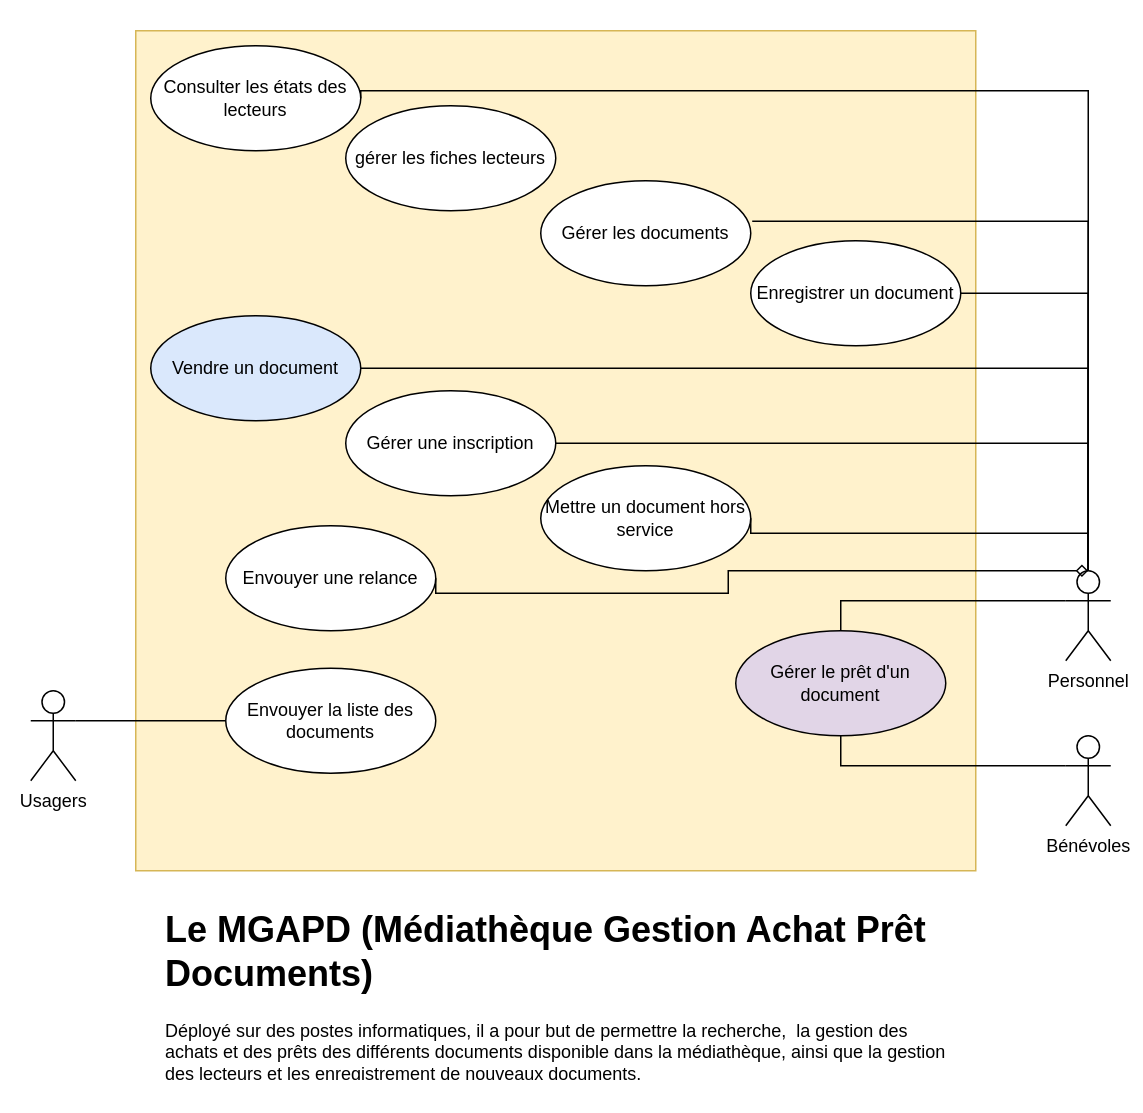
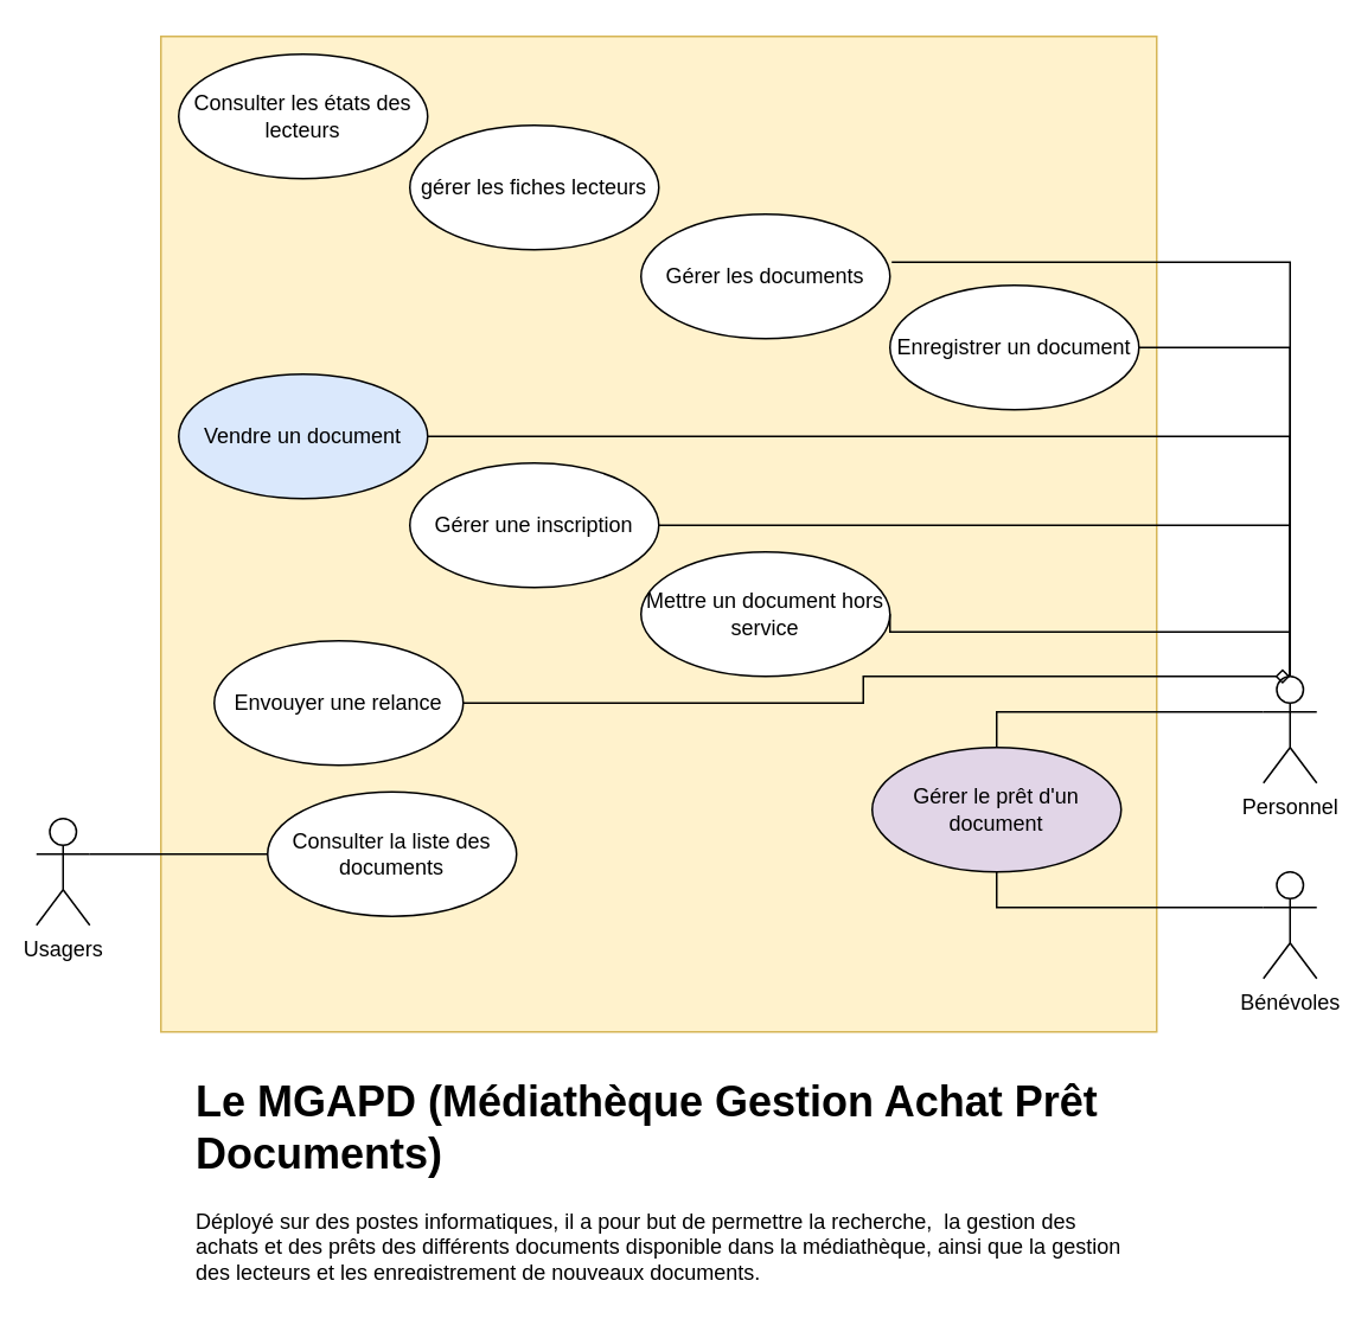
  <mxCell id="0" />
  <mxCell id="1" parent="0" />
  <mxCell id="2" value="" style="whiteSpace=wrap;html=1;aspect=fixed;fillColor=#fff2cc;strokeColor=#d6b656;" vertex="1" parent="1"><mxGeometry x="90" y="20" width="560" height="560" as="geometry" /></mxCell>
  <mxCell id="3" value="&lt;h1&gt;Le MGAPD (Médiathèque Gestion Achat Prêt Documents)&lt;/h1&gt;&lt;p&gt;Déployé sur des postes informatiques, il a pour but de permettre la recherche,&amp;nbsp; la gestion des achats et des prêts des différents documents disponible dans la médiathèque, ainsi que la gestion des lecteurs et les enregistrement de nouveaux documents.&lt;/p&gt;" style="text;html=1;strokeColor=none;fillColor=none;spacing=5;spacingTop=-20;whiteSpace=wrap;overflow=hidden;rounded=0;" vertex="1" parent="1"><mxGeometry x="105" y="600" width="530" height="120" as="geometry" /></mxCell>
  <mxCell id="4" style="edgeStyle=orthogonalEdgeStyle;rounded=0;orthogonalLoop=1;jettySize=auto;html=1;exitX=1;exitY=0.333;exitDx=0;exitDy=0;exitPerimeter=0;endArrow=none;endFill=0;" edge="1" parent="1" source="5" target="14"><mxGeometry relative="1" as="geometry"><Array as="points"><mxPoint x="130" y="480" /><mxPoint x="130" y="480" /></Array></mxGeometry></mxCell>
  <mxCell id="5" value="Usagers" style="shape=umlActor;verticalLabelPosition=bottom;labelBackgroundColor=#ffffff;verticalAlign=top;html=1;outlineConnect=0;" vertex="1" parent="1"><mxGeometry x="20" y="460" width="30" height="60" as="geometry" /></mxCell>
  <mxCell id="6" style="edgeStyle=orthogonalEdgeStyle;rounded=0;orthogonalLoop=1;jettySize=auto;html=1;endArrow=none;endFill=0;exitX=0;exitY=0.333;exitDx=0;exitDy=0;exitPerimeter=0;" edge="1" parent="1" source="11" target="17"><mxGeometry relative="1" as="geometry"><Array as="points"><mxPoint x="560" y="400" /></Array></mxGeometry></mxCell>
  <mxCell id="7" style="edgeStyle=orthogonalEdgeStyle;rounded=0;orthogonalLoop=1;jettySize=auto;html=1;exitX=0.5;exitY=0;exitDx=0;exitDy=0;exitPerimeter=0;endArrow=none;endFill=0;" edge="1" parent="1" source="11" target="16"><mxGeometry relative="1" as="geometry"><Array as="points"><mxPoint x="725" y="295" /></Array></mxGeometry></mxCell>
  <mxCell id="8" style="edgeStyle=orthogonalEdgeStyle;rounded=0;orthogonalLoop=1;jettySize=auto;html=1;exitX=0.5;exitY=0;exitDx=0;exitDy=0;exitPerimeter=0;entryX=1;entryY=0.5;entryDx=0;entryDy=0;endArrow=none;endFill=0;" edge="1" parent="1" source="11" target="15"><mxGeometry relative="1" as="geometry"><Array as="points"><mxPoint x="725" y="245" /></Array></mxGeometry></mxCell>
  <mxCell id="9" style="edgeStyle=orthogonalEdgeStyle;rounded=0;orthogonalLoop=1;jettySize=auto;html=1;exitX=0.5;exitY=0;exitDx=0;exitDy=0;exitPerimeter=0;entryX=1;entryY=0.5;entryDx=0;entryDy=0;endArrow=none;endFill=0;" edge="1" parent="1" source="11" target="18"><mxGeometry relative="1" as="geometry"><Array as="points"><mxPoint x="725" y="195" /></Array></mxGeometry></mxCell>
  <mxCell id="10" style="edgeStyle=orthogonalEdgeStyle;rounded=0;orthogonalLoop=1;jettySize=auto;html=1;exitX=0.5;exitY=0;exitDx=0;exitDy=0;exitPerimeter=0;entryX=1.007;entryY=0.386;entryDx=0;entryDy=0;entryPerimeter=0;endArrow=none;endFill=0;" edge="1" parent="1" source="11" target="19"><mxGeometry relative="1" as="geometry"><Array as="points"><mxPoint x="725" y="147" /></Array></mxGeometry></mxCell>
  <mxCell id="11" value="Personnel" style="shape=umlActor;verticalLabelPosition=bottom;labelBackgroundColor=#ffffff;verticalAlign=top;html=1;outlineConnect=0;" vertex="1" parent="1"><mxGeometry x="710" y="380" width="30" height="60" as="geometry" /></mxCell>
  <mxCell id="12" style="edgeStyle=orthogonalEdgeStyle;orthogonalLoop=1;jettySize=auto;html=1;exitX=0;exitY=0.333;exitDx=0;exitDy=0;exitPerimeter=0;strokeColor=#000000;rounded=0;endArrow=none;endFill=0;" edge="1" parent="1" source="13" target="17"><mxGeometry relative="1" as="geometry"><Array as="points"><mxPoint x="560" y="510" /></Array></mxGeometry></mxCell>
  <mxCell id="13" value="Bénévoles" style="shape=umlActor;verticalLabelPosition=bottom;labelBackgroundColor=#ffffff;verticalAlign=top;html=1;outlineConnect=0;" vertex="1" parent="1"><mxGeometry x="710" y="490" width="30" height="60" as="geometry" /></mxCell>
- <mxCell id="14" value="Envouyer la liste des documents" style="ellipse;whiteSpace=wrap;html=1;" vertex="1" parent="1"><mxGeometry x="150" y="445" width="140" height="70" as="geometry" /></mxCell>
+ <mxCell id="14" value="Consulter la liste des documents" style="ellipse;whiteSpace=wrap;html=1;" vertex="1" parent="1"><mxGeometry x="150" y="445" width="140" height="70" as="geometry" /></mxCell>
  <mxCell id="15" value="Vendre un document" style="ellipse;whiteSpace=wrap;html=1;fillColor=#dae8fc;" vertex="1" parent="1"><mxGeometry x="100" y="210" width="140" height="70" as="geometry" /></mxCell>
  <mxCell id="16" value="Gérer une inscription" style="ellipse;whiteSpace=wrap;html=1;" vertex="1" parent="1"><mxGeometry x="230" y="260" width="140" height="70" as="geometry" /></mxCell>
  <mxCell id="17" value="Gérer le prêt d'un document" style="ellipse;whiteSpace=wrap;html=1;fillColor=#e1d5e7;" vertex="1" parent="1"><mxGeometry x="490" y="420" width="140" height="70" as="geometry" /></mxCell>
  <mxCell id="18" value="Enregistrer un document" style="ellipse;whiteSpace=wrap;html=1;" vertex="1" parent="1"><mxGeometry x="500" y="160" width="140" height="70" as="geometry" /></mxCell>
  <mxCell id="19" value="Gérer les documents" style="ellipse;whiteSpace=wrap;html=1;" vertex="1" parent="1"><mxGeometry x="360" y="120" width="140" height="70" as="geometry" /></mxCell>
  <mxCell id="20" value="gérer les fiches lecteurs" style="ellipse;whiteSpace=wrap;html=1;" vertex="1" parent="1"><mxGeometry x="230" y="70" width="140" height="70" as="geometry" /></mxCell>
- <mxCell id="21" style="edgeStyle=orthogonalEdgeStyle;rounded=0;orthogonalLoop=1;jettySize=auto;html=1;exitX=1;exitY=0.5;exitDx=0;exitDy=0;entryX=0.5;entryY=0;entryDx=0;entryDy=0;entryPerimeter=0;endArrow=none;endFill=0;strokeColor=#000000;" edge="1" parent="1" source="22" target="11"><mxGeometry relative="1" as="geometry"><Array as="points"><mxPoint x="240" y="60" /><mxPoint x="725" y="60" /></Array></mxGeometry></mxCell>
  <mxCell id="22" value="Consulter les états des lecteurs" style="ellipse;whiteSpace=wrap;html=1;" vertex="1" parent="1"><mxGeometry x="100" y="30" width="140" height="70" as="geometry" /></mxCell>
  <mxCell id="23" style="edgeStyle=orthogonalEdgeStyle;rounded=0;orthogonalLoop=1;jettySize=auto;html=1;exitX=1;exitY=0.5;exitDx=0;exitDy=0;entryX=0.5;entryY=0;entryDx=0;entryDy=0;entryPerimeter=0;endArrow=none;endFill=0;strokeColor=#000000;" edge="1" parent="1" source="24" target="11"><mxGeometry relative="1" as="geometry"><Array as="points"><mxPoint x="725" y="355" /></Array></mxGeometry></mxCell>
  <mxCell id="24" value="Mettre un document hors service" style="ellipse;whiteSpace=wrap;html=1;" vertex="1" parent="1"><mxGeometry x="360" y="310" width="140" height="70" as="geometry" /></mxCell>
  <mxCell id="25" style="edgeStyle=orthogonalEdgeStyle;rounded=0;orthogonalLoop=1;jettySize=auto;html=1;exitX=1;exitY=0.5;exitDx=0;exitDy=0;entryX=0.5;entryY=0;entryDx=0;entryDy=0;entryPerimeter=0;endArrow=diamond;endFill=0;strokeColor=#000000;" edge="1" parent="1" source="26" target="11"><mxGeometry relative="1" as="geometry"><Array as="points"><mxPoint x="485" y="395" /><mxPoint x="485" y="380" /></Array></mxGeometry></mxCell>
- <mxCell id="26" value="Envouyer une relance" style="ellipse;whiteSpace=wrap;html=1;" vertex="1" parent="1"><mxGeometry x="150" y="350" width="140" height="70" as="geometry" /></mxCell>
+ <mxCell id="26" value="Envouyer une relance" style="ellipse;whiteSpace=wrap;html=1;" vertex="1" parent="1"><mxGeometry x="120" y="360" width="140" height="70" as="geometry" /></mxCell>
